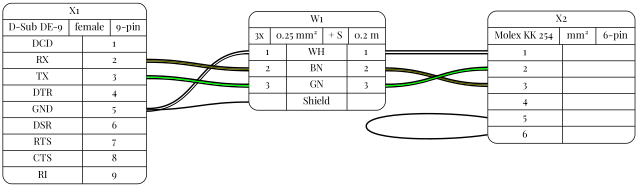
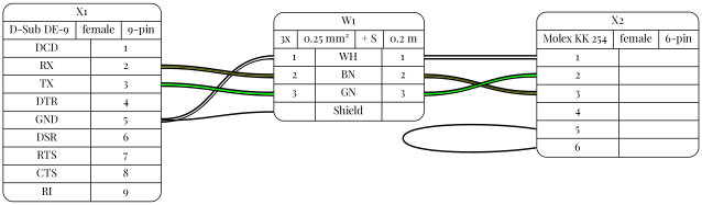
  digraph {
    fontname="Playfair Display"
    rankdir=LR
    ranksep=2
    node [fontname="Playfair Display" shape=record style=rounded]
    edge [arrowhead=none fontname="Playfair Display" style=bold tailport=p5]
-   n1 [label="X2 | {Molex KK 254|mm²|6-pin} | {{<p1>1|<p2>2|<p3>3|<p4>4|<p5>5|<p6>6} | {|||||}}}"]
+   n1 [label="X2 | {Molex KK 254|female|6-pin} | {{<p1>1|<p2>2|<p3>3|<p4>4|<p5>5|<p6>6} | {|||||}}}"]
    n2 [label="X1 | {D-Sub DE-9|female|9-pin} | {{DCD|RX|TX|DTR|GND|DSR|RTS|CTS|RI} | {<p1>1|<p2>2|<p3>3|<p4>4|<p5>5|<p6>6|<p7>7|<p8>8|<p9>9}}}"]
    n3 [label="W1 | {3x|0.25 mm²| + S|0.2 m} | {{<w1i>1|<w2i>2|<w3i>3|<wsi>} | {WH|BN|GN|Shield} | {<w1o>1|<w2o>2|<w3o>3|<wso>}}}"]
    subgraph sub_1 {
      n1
    }
    subgraph sub_2 {
      subgraph sub_3 {
        n1
        n2
        n3
      }
      subgraph sub_4 {
        n1
        n2
        n3
      }
      subgraph sub_5 {
        n1
        n2
        n3
      }
    }
    n1 -> n1 [headport="p6:w" tailport="p5:w"]
    n2 -> n3 [color="#000000:#ffffff:#000000" headport=w1i]
    n2 -> n3 [color="#000000:#666600:#000000" headport=w2i tailport=p2]
    n2 -> n3 [color="#000000:#00ff00:#000000" headport=w3i tailport=p3]
    n2 -> n3 [headport=wsi]
    n3 -> n1 [color="#000000:#ffffff:#000000" headport=p1 tailport=w1o]
    n3 -> n1 [color="#000000:#666600:#000000" headport=p3 tailport=w2o]
    n3 -> n1 [color="#000000:#00ff00:#000000" headport=p2 tailport=w3o]
  }
